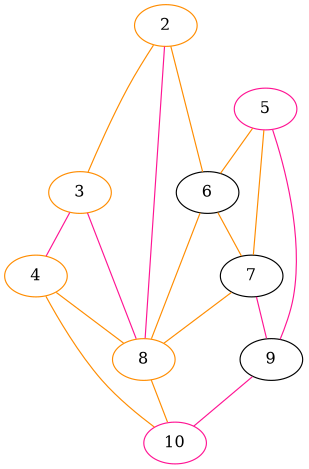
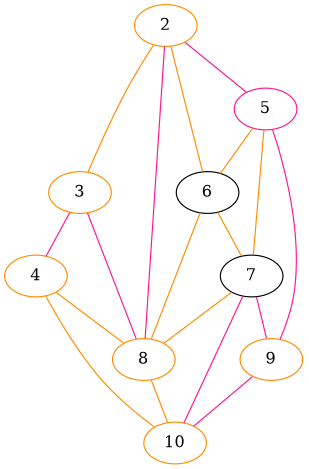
  graph {
    node [color=darkorange]
    edge [color=darkorange]
    2
    3
    5 [color=deeppink]
    6 [color=black]
    8
    4
-   10 [color=deeppink]
+   10
    7 [color=black]
-   9 [color=black]
+   9
    2 -- 3
+   2 -- 5 [color=deeppink]
    2 -- 6
    2 -- 8 [color=deeppink]
    3 -- 8 [color=deeppink]
    3 -- 4 [color=deeppink]
    5 -- 6
    5 -- 7
    5 -- 9 [color=deeppink]
    6 -- 8
    6 -- 7
    8 -- 10
    4 -- 8
    4 -- 10
    7 -- 8
+   7 -- 10 [color=deeppink]
    7 -- 9 [color=deeppink]
    9 -- 10 [color=deeppink]
  }
